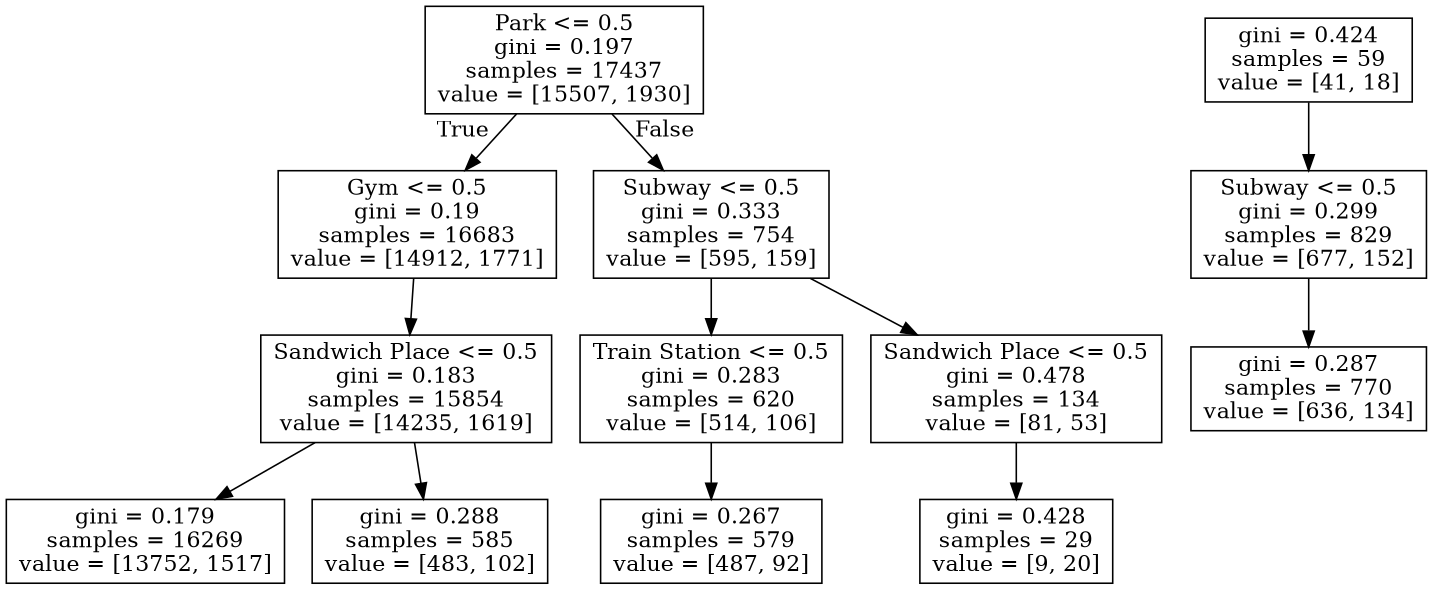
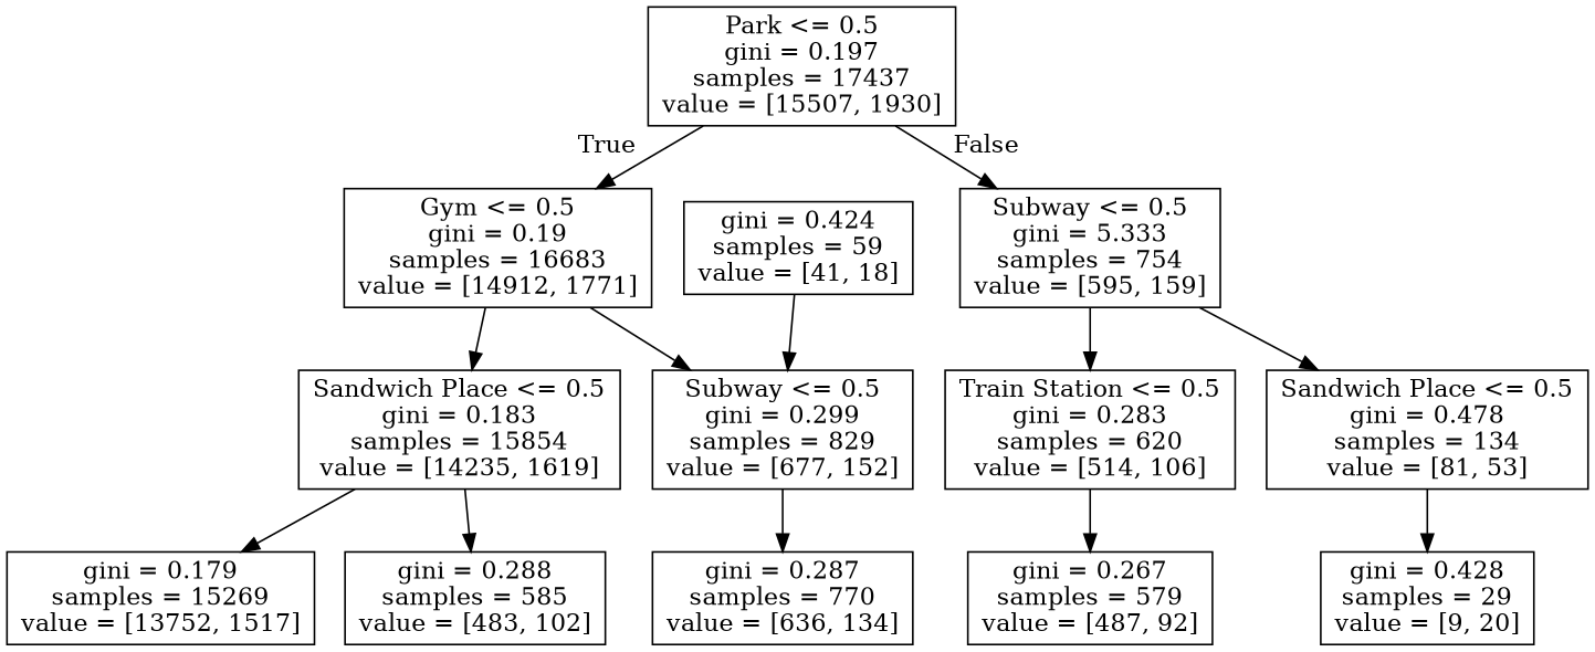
  digraph {
    node [shape=box]
    n1 [label="Park <= 0.5\ngini = 0.197\nsamples = 17437\nvalue = [15507, 1930]"]
    n2 [label="Gym <= 0.5\ngini = 0.19\nsamples = 16683\nvalue = [14912, 1771]"]
-   n3 [label="Subway <= 0.5\ngini = 0.333\nsamples = 754\nvalue = [595, 159]"]
+   n3 [label="Subway <= 0.5\ngini = 5.333\nsamples = 754\nvalue = [595, 159]"]
    n4 [label="Sandwich Place <= 0.5\ngini = 0.183\nsamples = 15854\nvalue = [14235, 1619]"]
    n5 [label="Subway <= 0.5\ngini = 0.299\nsamples = 829\nvalue = [677, 152]"]
    n6 [label="Train Station <= 0.5\ngini = 0.283\nsamples = 620\nvalue = [514, 106]"]
    n7 [label="Sandwich Place <= 0.5\ngini = 0.478\nsamples = 134\nvalue = [81, 53]"]
-   n8 [label="gini = 0.179\nsamples = 16269\nvalue = [13752, 1517]"]
+   n8 [label="gini = 0.179\nsamples = 15269\nvalue = [13752, 1517]"]
    n9 [label="gini = 0.288\nsamples = 585\nvalue = [483, 102]"]
    n10 [label="gini = 0.287\nsamples = 770\nvalue = [636, 134]"]
    n11 [label="gini = 0.424\nsamples = 59\nvalue = [41, 18]"]
    n12 [label="gini = 0.267\nsamples = 579\nvalue = [487, 92]"]
    n13 [label="gini = 0.428\nsamples = 29\nvalue = [9, 20]"]
    n1 -> n2 [headlabel=True labelangle=45 labeldistance=2.5]
    n1 -> n3 [headlabel=False labelangle=-45 labeldistance=2.5]
    n2 -> n4
+   n2 -> n5
    n3 -> n6
    n3 -> n7
    n4 -> n8
    n4 -> n9
    n5 -> n10
    n6 -> n12
    n7 -> n13
    n11 -> n5
  }
